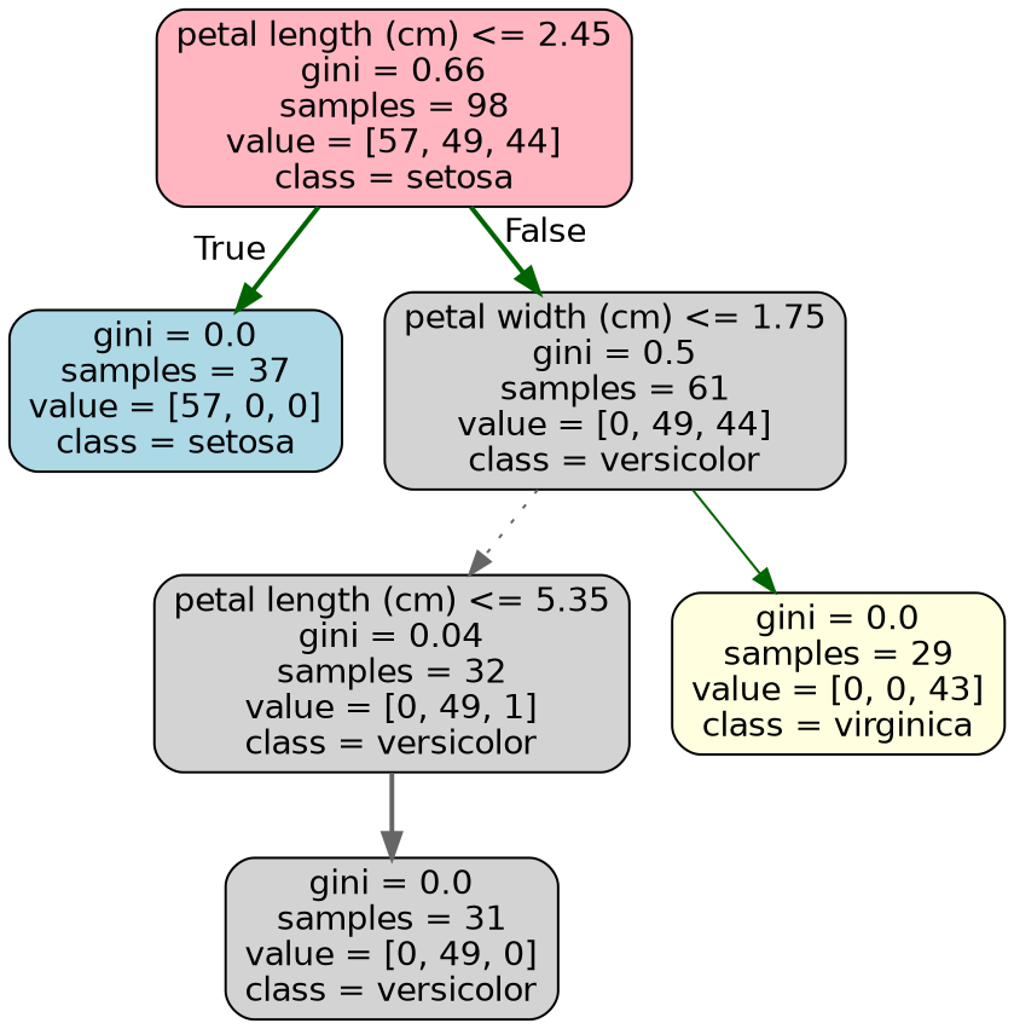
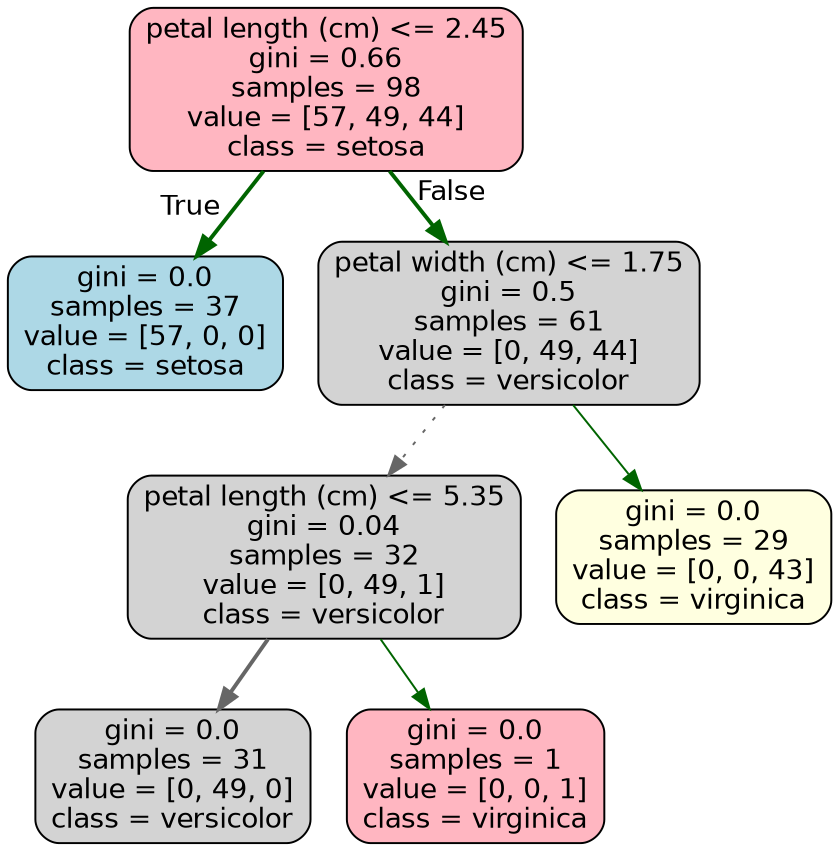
  digraph {
    node [color=black fillcolor=lightgrey fontname=helvetica shape=box style="filled, rounded"]
    edge [fontname=helvetica color=darkgreen style=bold]
    n1 [fillcolor=lightpink label="petal length (cm) <= 2.45\ngini = 0.66\nsamples = 98\nvalue = [57, 49, 44]\nclass = setosa"]
    n2 [fillcolor=lightblue label="gini = 0.0\nsamples = 37\nvalue = [57, 0, 0]\nclass = setosa"]
    n3 [label="petal width (cm) <= 1.75\ngini = 0.5\nsamples = 61\nvalue = [0, 49, 44]\nclass = versicolor"]
    n4 [label="petal length (cm) <= 5.35\ngini = 0.04\nsamples = 32\nvalue = [0, 49, 1]\nclass = versicolor"]
    n5 [fillcolor=lightyellow label="gini = 0.0\nsamples = 29\nvalue = [0, 0, 43]\nclass = virginica"]
    n6 [label="gini = 0.0\nsamples = 31\nvalue = [0, 49, 0]\nclass = versicolor"]
+   n7 [fillcolor=lightpink label="gini = 0.0\nsamples = 1\nvalue = [0, 0, 1]\nclass = virginica"]
    n1 -> n2 [headlabel=True labelangle=45 labeldistance=2.5]
    n1 -> n3 [headlabel=False labelangle=-45 labeldistance=2.5]
    n3 -> n4 [color=gray40 style=dotted]
    n3 -> n5 [style=solid]
    n4 -> n6 [color=gray40]
+   n4 -> n7 [style=solid]
  }
